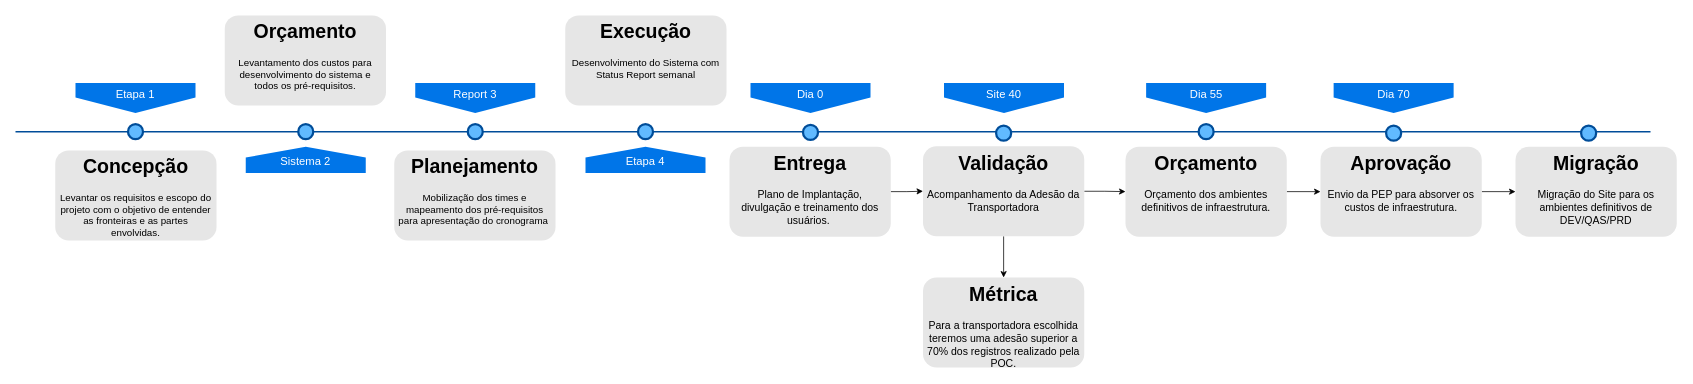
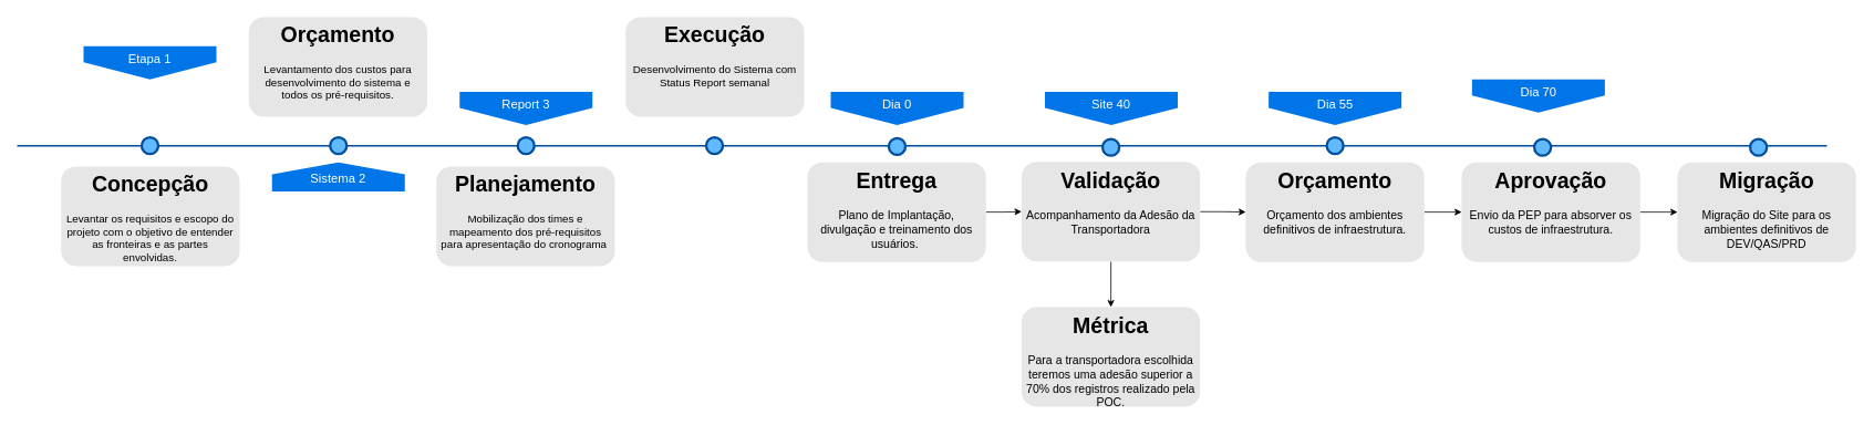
  <mxCell id="0" />
  <mxCell id="1" parent="0" />
  <mxCell id="2" value="" style="line;strokeWidth=2;html=1;fillColor=none;fontSize=28;fontColor=#004D99;strokeColor=#004D99;" parent="1" vertex="1"><mxGeometry x="20" y="170" width="2180" height="10" as="geometry" /></mxCell>
- <mxCell id="3" value="Etapa 1" style="shape=offPageConnector;whiteSpace=wrap;html=1;fillColor=#0075E8;fontSize=15;fontColor=#FFFFFF;size=0.509;verticalAlign=top;strokeColor=none;" parent="1" vertex="1"><mxGeometry x="100" y="110" width="160" height="40" as="geometry" /></mxCell>
+ <mxCell id="3" value="Etapa 1" style="shape=offPageConnector;whiteSpace=wrap;html=1;fillColor=#0075E8;fontSize=15;fontColor=#FFFFFF;size=0.509;verticalAlign=top;strokeColor=none;" parent="1" vertex="1"><mxGeometry x="100" y="55" width="160" height="40" as="geometry" /></mxCell>
  <mxCell id="4" value="&lt;span&gt;Report 3&lt;/span&gt;" style="shape=offPageConnector;whiteSpace=wrap;html=1;fillColor=#0075E8;fontSize=15;fontColor=#FFFFFF;size=0.509;verticalAlign=top;strokeColor=none;" parent="1" vertex="1"><mxGeometry x="553" y="110" width="160" height="40" as="geometry" /></mxCell>
  <mxCell id="5" value="&lt;span&gt;Sistema 2&lt;/span&gt;" style="shape=offPageConnector;whiteSpace=wrap;html=1;fillColor=#0075E8;fontSize=15;fontColor=#FFFFFF;size=0.418;flipV=1;verticalAlign=bottom;strokeColor=none;spacingBottom=4;" parent="1" vertex="1"><mxGeometry x="327" y="195" width="160" height="35" as="geometry" /></mxCell>
- <mxCell id="6" value="Etapa 4" style="shape=offPageConnector;whiteSpace=wrap;html=1;fillColor=#0075E8;fontSize=15;fontColor=#FFFFFF;size=0.418;flipV=1;verticalAlign=bottom;strokeColor=none;spacingBottom=4;" parent="1" vertex="1"><mxGeometry x="780" y="195" width="160" height="35" as="geometry" /></mxCell>
  <mxCell id="7" value="" style="ellipse;whiteSpace=wrap;html=1;fillColor=#61BAFF;fontSize=28;fontColor=#004D99;strokeWidth=3;strokeColor=#004D99;" parent="1" vertex="1"><mxGeometry x="170" y="165" width="20" height="20" as="geometry" /></mxCell>
  <mxCell id="8" value="" style="ellipse;whiteSpace=wrap;html=1;fillColor=#61BAFF;fontSize=28;fontColor=#004D99;strokeWidth=3;strokeColor=#004D99;" parent="1" vertex="1"><mxGeometry x="397" y="165" width="20" height="20" as="geometry" /></mxCell>
  <mxCell id="9" value="" style="ellipse;whiteSpace=wrap;html=1;fillColor=#61BAFF;fontSize=28;fontColor=#004D99;strokeWidth=3;strokeColor=#004D99;" parent="1" vertex="1"><mxGeometry x="623" y="165" width="20" height="20" as="geometry" /></mxCell>
  <mxCell id="10" value="" style="ellipse;whiteSpace=wrap;html=1;fillColor=#61BAFF;fontSize=28;fontColor=#004D99;strokeWidth=3;strokeColor=#004D99;" parent="1" vertex="1"><mxGeometry x="850" y="165" width="20" height="20" as="geometry" /></mxCell>
  <mxCell id="11" value="&lt;h1&gt;Concepção&lt;/h1&gt;&lt;p&gt;Levantar os requisitos e escopo do projeto com o objetivo de entender as fronteiras e as partes envolvidas.&lt;/p&gt;" style="text;html=1;spacing=5;spacingTop=-20;whiteSpace=wrap;overflow=hidden;strokeColor=none;strokeWidth=3;fillColor=#E6E6E6;fontSize=13;fontColor=#000000;align=center;rounded=1;" parent="1" vertex="1"><mxGeometry x="73" y="200" width="215" height="120" as="geometry" /></mxCell>
  <mxCell id="12" value="&lt;h1&gt;Orçamento&lt;/h1&gt;&lt;p&gt;Levantamento dos custos para desenvolvimento do sistema e todos os pré-requisitos.&lt;/p&gt;" style="text;html=1;spacing=5;spacingTop=-20;whiteSpace=wrap;overflow=hidden;strokeColor=none;strokeWidth=3;fillColor=#E6E6E6;fontSize=13;fontColor=#000000;align=center;rounded=1;" parent="1" vertex="1"><mxGeometry x="299" y="20" width="215" height="120" as="geometry" /></mxCell>
  <mxCell id="13" value="&lt;h1&gt;Planejamento&lt;/h1&gt;&lt;p&gt;Mobilização dos times e mapeamento dos pré-requisitos para apresentação do cronograma&amp;nbsp;&lt;/p&gt;" style="text;html=1;spacing=5;spacingTop=-20;whiteSpace=wrap;overflow=hidden;strokeColor=none;strokeWidth=3;fillColor=#E6E6E6;fontSize=13;fontColor=#000000;align=center;rounded=1;" parent="1" vertex="1"><mxGeometry x="525" y="200" width="215" height="120" as="geometry" /></mxCell>
  <mxCell id="14" value="&lt;h1&gt;Execução&lt;/h1&gt;&lt;p&gt;Desenvolvimento do Sistema com Status Report semanal&lt;/p&gt;" style="text;html=1;spacing=5;spacingTop=-20;whiteSpace=wrap;overflow=hidden;strokeColor=none;strokeWidth=3;fillColor=#E6E6E6;fontSize=13;fontColor=#000000;align=center;rounded=1;" parent="1" vertex="1"><mxGeometry x="753" y="20" width="215" height="120" as="geometry" /></mxCell>
  <mxCell id="15" value="" style="ellipse;whiteSpace=wrap;html=1;fillColor=#61BAFF;fontSize=28;fontColor=#004D99;strokeWidth=3;strokeColor=#004D99;" parent="1" vertex="1"><mxGeometry x="1070" y="166" width="20" height="20" as="geometry" /></mxCell>
  <mxCell id="16" value="&lt;span&gt;Dia 0&lt;/span&gt;" style="shape=offPageConnector;whiteSpace=wrap;html=1;fillColor=#0075E8;fontSize=15;fontColor=#FFFFFF;size=0.509;verticalAlign=top;strokeColor=none;" parent="1" vertex="1"><mxGeometry x="1000" y="110" width="160" height="40" as="geometry" /></mxCell>
  <mxCell id="17" value="" style="edgeStyle=orthogonalEdgeStyle;rounded=0;orthogonalLoop=1;jettySize=auto;html=1;" parent="1" source="18" target="21" edge="1"><mxGeometry relative="1" as="geometry" /></mxCell>
  <mxCell id="18" value="&lt;h1&gt;Entrega&lt;/h1&gt;&lt;p&gt;&lt;font style=&quot;font-size: 14px&quot;&gt;Plano de Implantação, divulgação e treinamento dos usuários.&amp;nbsp;&lt;/font&gt;&lt;/p&gt;" style="text;html=1;spacing=5;spacingTop=-20;whiteSpace=wrap;overflow=hidden;strokeColor=none;strokeWidth=3;fillColor=#E6E6E6;fontSize=13;fontColor=#000000;align=center;rounded=1;" parent="1" vertex="1"><mxGeometry x="972" y="195" width="215" height="120" as="geometry" /></mxCell>
  <mxCell id="19" value="" style="edgeStyle=orthogonalEdgeStyle;rounded=0;orthogonalLoop=1;jettySize=auto;html=1;" parent="1" source="21" target="26" edge="1"><mxGeometry relative="1" as="geometry" /></mxCell>
  <mxCell id="20" value="" style="edgeStyle=orthogonalEdgeStyle;rounded=0;orthogonalLoop=1;jettySize=auto;html=1;" parent="1" source="21" target="23" edge="1"><mxGeometry relative="1" as="geometry" /></mxCell>
  <mxCell id="21" value="&lt;h1&gt;Validação&lt;/h1&gt;&lt;p&gt;&lt;font style=&quot;font-size: 14px&quot;&gt;Acompanhamento da Adesão da Transportadora&lt;/font&gt;&lt;/p&gt;" style="text;html=1;spacing=5;spacingTop=-20;whiteSpace=wrap;overflow=hidden;strokeColor=none;strokeWidth=3;fillColor=#E6E6E6;fontSize=13;fontColor=#000000;align=center;rounded=1;" parent="1" vertex="1"><mxGeometry x="1230" y="194.5" width="215" height="120" as="geometry" /></mxCell>
  <mxCell id="22" value="" style="edgeStyle=orthogonalEdgeStyle;rounded=0;orthogonalLoop=1;jettySize=auto;html=1;fontSize=14;" parent="1" source="23" target="25" edge="1"><mxGeometry relative="1" as="geometry" /></mxCell>
  <mxCell id="23" value="&lt;h1&gt;Orçamento&lt;/h1&gt;&lt;p&gt;&lt;span style=&quot;font-size: 14px&quot;&gt;Orçamento dos ambientes definitivos de infraestrutura.&lt;/span&gt;&lt;/p&gt;" style="text;html=1;spacing=5;spacingTop=-20;whiteSpace=wrap;overflow=hidden;strokeColor=none;strokeWidth=3;fillColor=#E6E6E6;fontSize=13;fontColor=#000000;align=center;rounded=1;" parent="1" vertex="1"><mxGeometry x="1500" y="195" width="215" height="120" as="geometry" /></mxCell>
  <mxCell id="24" style="edgeStyle=orthogonalEdgeStyle;rounded=0;orthogonalLoop=1;jettySize=auto;html=1;entryX=0;entryY=0.5;entryDx=0;entryDy=0;fontSize=14;" parent="1" source="25" target="33" edge="1"><mxGeometry relative="1" as="geometry" /></mxCell>
  <mxCell id="25" value="&lt;h1&gt;Aprovação&lt;/h1&gt;&lt;p&gt;&lt;span style=&quot;font-size: 14px&quot;&gt;Envio da PEP para absorver os custos de infraestrutura.&lt;/span&gt;&lt;/p&gt;" style="text;html=1;spacing=5;spacingTop=-20;whiteSpace=wrap;overflow=hidden;strokeColor=none;strokeWidth=3;fillColor=#E6E6E6;fontSize=13;fontColor=#000000;align=center;rounded=1;" parent="1" vertex="1"><mxGeometry x="1760" y="195" width="215" height="120" as="geometry" /></mxCell>
  <mxCell id="26" value="&lt;h1&gt;Métrica&lt;/h1&gt;&lt;p&gt;&lt;font style=&quot;font-size: 14px&quot;&gt;Para a transportadora escolhida teremos uma adesão superior a 70% dos registros realizado pela POC.&lt;/font&gt;&lt;/p&gt;" style="text;html=1;spacing=5;spacingTop=-20;whiteSpace=wrap;overflow=hidden;strokeColor=none;strokeWidth=3;fillColor=#E6E6E6;fontSize=13;fontColor=#000000;align=center;rounded=1;" parent="1" vertex="1"><mxGeometry x="1230" y="369.5" width="215" height="120" as="geometry" /></mxCell>
  <mxCell id="27" value="&lt;span&gt;Site 40&lt;/span&gt;" style="shape=offPageConnector;whiteSpace=wrap;html=1;fillColor=#0075E8;fontSize=15;fontColor=#FFFFFF;size=0.509;verticalAlign=top;strokeColor=none;" parent="1" vertex="1"><mxGeometry x="1258" y="110" width="160" height="40" as="geometry" /></mxCell>
  <mxCell id="28" value="&lt;span&gt;Dia 55&lt;/span&gt;" style="shape=offPageConnector;whiteSpace=wrap;html=1;fillColor=#0075E8;fontSize=15;fontColor=#FFFFFF;size=0.509;verticalAlign=top;strokeColor=none;" parent="1" vertex="1"><mxGeometry x="1527.5" y="110" width="160" height="40" as="geometry" /></mxCell>
- <mxCell id="29" value="&lt;span&gt;Dia 70&lt;/span&gt;" style="shape=offPageConnector;whiteSpace=wrap;html=1;fillColor=#0075E8;fontSize=15;fontColor=#FFFFFF;size=0.509;verticalAlign=top;strokeColor=none;" parent="1" vertex="1"><mxGeometry x="1777.5" y="110" width="160" height="40" as="geometry" /></mxCell>
+ <mxCell id="29" value="&lt;span&gt;Dia 70&lt;/span&gt;" style="shape=offPageConnector;whiteSpace=wrap;html=1;fillColor=#0075E8;fontSize=15;fontColor=#FFFFFF;size=0.509;verticalAlign=top;strokeColor=none;" parent="1" vertex="1"><mxGeometry x="1772.5" y="95" width="160" height="40" as="geometry" /></mxCell>
  <mxCell id="30" value="" style="ellipse;whiteSpace=wrap;html=1;fillColor=#61BAFF;fontSize=28;fontColor=#004D99;strokeWidth=3;strokeColor=#004D99;" parent="1" vertex="1"><mxGeometry x="1327.5" y="167" width="20" height="20" as="geometry" /></mxCell>
  <mxCell id="31" value="" style="ellipse;whiteSpace=wrap;html=1;fillColor=#61BAFF;fontSize=28;fontColor=#004D99;strokeWidth=3;strokeColor=#004D99;" parent="1" vertex="1"><mxGeometry x="1597.5" y="165" width="20" height="20" as="geometry" /></mxCell>
  <mxCell id="32" value="" style="ellipse;whiteSpace=wrap;html=1;fillColor=#61BAFF;fontSize=28;fontColor=#004D99;strokeWidth=3;strokeColor=#004D99;" parent="1" vertex="1"><mxGeometry x="1847.5" y="167" width="20" height="20" as="geometry" /></mxCell>
  <mxCell id="33" value="&lt;h1&gt;Migração&lt;/h1&gt;&lt;p&gt;&lt;span style=&quot;font-size: 14px&quot;&gt;Migração do Site para os ambientes definitivos de DEV/QAS/PRD&lt;/span&gt;&lt;/p&gt;" style="text;html=1;spacing=5;spacingTop=-20;whiteSpace=wrap;overflow=hidden;strokeColor=none;strokeWidth=3;fillColor=#E6E6E6;fontSize=13;fontColor=#000000;align=center;rounded=1;" parent="1" vertex="1"><mxGeometry x="2020" y="195" width="215" height="120" as="geometry" /></mxCell>
  <mxCell id="34" value="" style="ellipse;whiteSpace=wrap;html=1;fillColor=#61BAFF;fontSize=28;fontColor=#004D99;strokeWidth=3;strokeColor=#004D99;" parent="1" vertex="1"><mxGeometry x="2107.5" y="167" width="20" height="20" as="geometry" /></mxCell>
